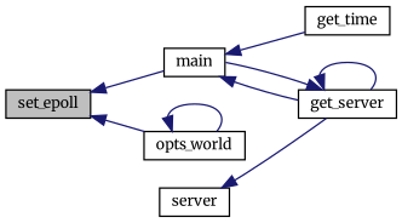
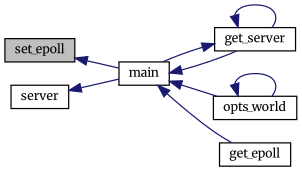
  digraph {
    fontname=Merriweather
    rankdir=LR
    node [color=black fillcolor=white fontname=Merriweather fontsize=10 shape=record style=filled]
    edge [color=midnightblue dir=back fontname=Merriweather fontsize=10 labelfontname=Helvetica labelfontsize=10 style=solid]
    n1 [fillcolor=grey75 fontcolor=black height=0.2 label=set_epoll width=0.4]
    n2 [height=0.2 label=main width=0.4]
    n3 [height=0.2 label=server width=0.4]
    n4 [height=0.2 label=get_server width=0.4]
    n5 [height=0.2 label=opts_world width=0.4]
-   n6 [height=0.2 label=get_time width=0.4]
+   n6 [height=0.2 label=get_epoll width=0.4]
    n1 -> n2
    n2 -> n4
-   n1 -> n5
+   n2 -> n5
    n2 -> n6
-   n3 -> n4
+   n3 -> n2
    n4 -> n2
    n4 -> n4
    n5 -> n5
  }
